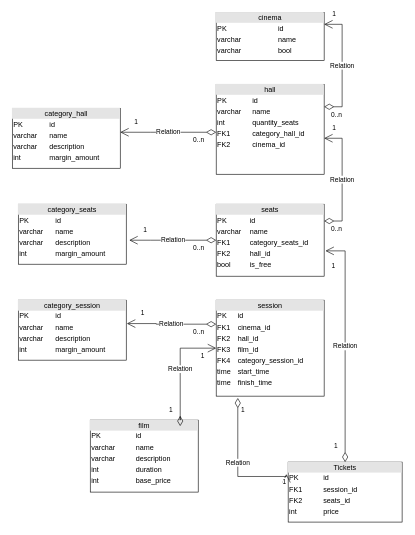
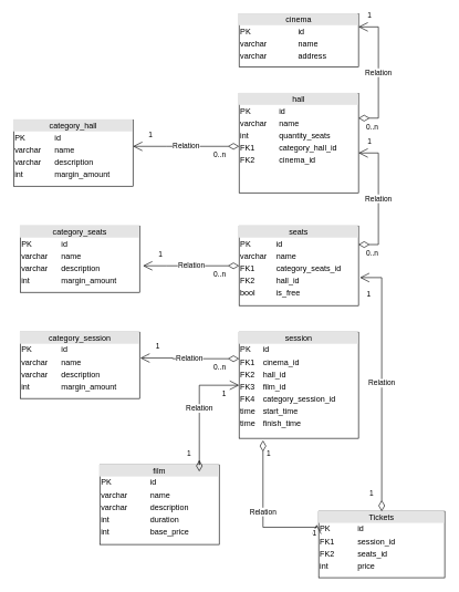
  <mxCell id="0" />
  <mxCell id="1" parent="0" />
  <mxCell id="2" value="&lt;div style=&quot;text-align: center; box-sizing: border-box; width: 100%; background: rgb(228, 228, 228); padding: 2px;&quot;&gt;Tickets&lt;/div&gt;&lt;table style=&quot;width:100%;font-size:1em;&quot; cellpadding=&quot;2&quot; cellspacing=&quot;0&quot;&gt;&lt;tbody&gt;&lt;tr&gt;&lt;td&gt;PK&lt;/td&gt;&lt;td&gt;id&lt;/td&gt;&lt;/tr&gt;&lt;tr&gt;&lt;td&gt;FK1&lt;/td&gt;&lt;td&gt;session_id&lt;/td&gt;&lt;/tr&gt;&lt;tr&gt;&lt;td&gt;FK2&lt;/td&gt;&lt;td&gt;seats_id&lt;/td&gt;&lt;/tr&gt;&lt;tr&gt;&lt;td&gt;int&lt;/td&gt;&lt;td&gt;price&lt;/td&gt;&lt;/tr&gt;&lt;/tbody&gt;&lt;/table&gt;" style="verticalAlign=top;align=left;overflow=fill;html=1;whiteSpace=wrap;" vertex="1" parent="1"><mxGeometry x="480" y="770" width="190" height="100" as="geometry" /></mxCell>
  <mxCell id="3" value="&lt;div style=&quot;text-align: center; box-sizing: border-box; width: 100%; background: rgb(228, 228, 228); padding: 2px;&quot;&gt;category_hall&lt;/div&gt;&lt;table style=&quot;width:100%;font-size:1em;&quot; cellpadding=&quot;2&quot; cellspacing=&quot;0&quot;&gt;&lt;tbody&gt;&lt;tr&gt;&lt;td&gt;PK&lt;/td&gt;&lt;td&gt;id&lt;/td&gt;&lt;/tr&gt;&lt;tr&gt;&lt;td&gt;varchar&lt;/td&gt;&lt;td&gt;name&lt;/td&gt;&lt;/tr&gt;&lt;tr&gt;&lt;td&gt;varchar&lt;/td&gt;&lt;td&gt;description&lt;/td&gt;&lt;/tr&gt;&lt;tr&gt;&lt;td&gt;int&lt;/td&gt;&lt;td&gt;margin_amount&lt;/td&gt;&lt;/tr&gt;&lt;/tbody&gt;&lt;/table&gt;" style="verticalAlign=top;align=left;overflow=fill;html=1;whiteSpace=wrap;" vertex="1" parent="1"><mxGeometry x="20" y="180" width="180" height="100" as="geometry" /></mxCell>
  <mxCell id="4" value="&lt;div style=&quot;text-align: center; box-sizing: border-box; width: 100%; background: rgb(228, 228, 228); padding: 2px;&quot;&gt;category_session&lt;/div&gt;&lt;table style=&quot;width:100%;font-size:1em;&quot; cellpadding=&quot;2&quot; cellspacing=&quot;0&quot;&gt;&lt;tbody&gt;&lt;tr&gt;&lt;td&gt;PK&lt;/td&gt;&lt;td&gt;id&lt;/td&gt;&lt;/tr&gt;&lt;tr&gt;&lt;td&gt;varchar&lt;/td&gt;&lt;td&gt;name&lt;/td&gt;&lt;/tr&gt;&lt;tr&gt;&lt;td&gt;varchar&lt;/td&gt;&lt;td&gt;description&lt;/td&gt;&lt;/tr&gt;&lt;tr&gt;&lt;td&gt;int&lt;/td&gt;&lt;td&gt;margin_amount&lt;/td&gt;&lt;/tr&gt;&lt;/tbody&gt;&lt;/table&gt;" style="verticalAlign=top;align=left;overflow=fill;html=1;whiteSpace=wrap;" vertex="1" parent="1"><mxGeometry x="30" y="500" width="180" height="100" as="geometry" /></mxCell>
  <mxCell id="5" value="&lt;div style=&quot;text-align: center; box-sizing: border-box; width: 100%; background: rgb(228, 228, 228); padding: 2px;&quot;&gt;category_seats&lt;/div&gt;&lt;table style=&quot;width:100%;font-size:1em;&quot; cellpadding=&quot;2&quot; cellspacing=&quot;0&quot;&gt;&lt;tbody&gt;&lt;tr&gt;&lt;td&gt;PK&lt;/td&gt;&lt;td&gt;id&lt;/td&gt;&lt;/tr&gt;&lt;tr&gt;&lt;td&gt;varchar&lt;/td&gt;&lt;td&gt;name&lt;/td&gt;&lt;/tr&gt;&lt;tr&gt;&lt;td&gt;varchar&lt;/td&gt;&lt;td&gt;description&lt;/td&gt;&lt;/tr&gt;&lt;tr&gt;&lt;td&gt;int&lt;/td&gt;&lt;td&gt;margin_amount&lt;/td&gt;&lt;/tr&gt;&lt;/tbody&gt;&lt;/table&gt;" style="verticalAlign=top;align=left;overflow=fill;html=1;whiteSpace=wrap;" vertex="1" parent="1"><mxGeometry x="30" y="340" width="180" height="100" as="geometry" /></mxCell>
- <mxCell id="6" value="&lt;div style=&quot;text-align: center; box-sizing: border-box; width: 100%; background: rgb(228, 228, 228); padding: 2px;&quot;&gt;cinema&lt;/div&gt;&lt;table style=&quot;width:100%;font-size:1em;&quot; cellpadding=&quot;2&quot; cellspacing=&quot;0&quot;&gt;&lt;tbody&gt;&lt;tr&gt;&lt;td&gt;PK&lt;/td&gt;&lt;td&gt;id&lt;/td&gt;&lt;/tr&gt;&lt;tr&gt;&lt;td&gt;varchar&lt;/td&gt;&lt;td&gt;name&lt;/td&gt;&lt;/tr&gt;&lt;tr&gt;&lt;td&gt;varchar&lt;/td&gt;&lt;td&gt;bool&lt;/td&gt;&lt;/tr&gt;&lt;tr&gt;&lt;td&gt;&lt;br&gt;&lt;/td&gt;&lt;td&gt;&lt;/td&gt;&lt;/tr&gt;&lt;/tbody&gt;&lt;/table&gt;" style="verticalAlign=top;align=left;overflow=fill;html=1;whiteSpace=wrap;" vertex="1" parent="1"><mxGeometry x="360" y="20" width="180" height="80" as="geometry" /></mxCell>
+ <mxCell id="6" value="&lt;div style=&quot;text-align: center; box-sizing: border-box; width: 100%; background: rgb(228, 228, 228); padding: 2px;&quot;&gt;cinema&lt;/div&gt;&lt;table style=&quot;width:100%;font-size:1em;&quot; cellpadding=&quot;2&quot; cellspacing=&quot;0&quot;&gt;&lt;tbody&gt;&lt;tr&gt;&lt;td&gt;PK&lt;/td&gt;&lt;td&gt;id&lt;/td&gt;&lt;/tr&gt;&lt;tr&gt;&lt;td&gt;varchar&lt;/td&gt;&lt;td&gt;name&lt;/td&gt;&lt;/tr&gt;&lt;tr&gt;&lt;td&gt;varchar&lt;/td&gt;&lt;td&gt;address&lt;/td&gt;&lt;/tr&gt;&lt;tr&gt;&lt;td&gt;&lt;br&gt;&lt;/td&gt;&lt;td&gt;&lt;/td&gt;&lt;/tr&gt;&lt;/tbody&gt;&lt;/table&gt;" style="verticalAlign=top;align=left;overflow=fill;html=1;whiteSpace=wrap;" vertex="1" parent="1"><mxGeometry x="360" y="20" width="180" height="80" as="geometry" /></mxCell>
  <mxCell id="7" value="&lt;div style=&quot;text-align: center; box-sizing: border-box; width: 100%; background: rgb(228, 228, 228); padding: 2px;&quot;&gt;hall&lt;/div&gt;&lt;table style=&quot;width:100%;font-size:1em;&quot; cellpadding=&quot;2&quot; cellspacing=&quot;0&quot;&gt;&lt;tbody&gt;&lt;tr&gt;&lt;td&gt;PK&lt;/td&gt;&lt;td&gt;id&lt;/td&gt;&lt;/tr&gt;&lt;tr&gt;&lt;td&gt;varchar&lt;/td&gt;&lt;td&gt;name&lt;/td&gt;&lt;/tr&gt;&lt;tr&gt;&lt;td&gt;int&lt;/td&gt;&lt;td&gt;quantity_seats&lt;/td&gt;&lt;/tr&gt;&lt;tr&gt;&lt;td&gt;FK1&lt;/td&gt;&lt;td&gt;category_hall_id&lt;/td&gt;&lt;/tr&gt;&lt;tr&gt;&lt;td&gt;FK2&lt;/td&gt;&lt;td&gt;cinema_id&lt;/td&gt;&lt;/tr&gt;&lt;/tbody&gt;&lt;/table&gt;" style="verticalAlign=top;align=left;overflow=fill;html=1;whiteSpace=wrap;" vertex="1" parent="1"><mxGeometry x="360" y="140" width="180" height="150" as="geometry" /></mxCell>
  <mxCell id="8" value="Relation" style="endArrow=open;html=1;endSize=12;startArrow=diamondThin;startSize=14;startFill=0;edgeStyle=orthogonalEdgeStyle;rounded=0;entryX=1;entryY=0.4;entryDx=0;entryDy=0;entryPerimeter=0;" edge="1" parent="1" target="3"><mxGeometry relative="1" as="geometry"><mxPoint x="360" y="220" as="sourcePoint" /><mxPoint x="620" y="350" as="targetPoint" /><Array as="points"><mxPoint x="250" y="220" /><mxPoint x="250" y="220" /></Array></mxGeometry></mxCell>
  <mxCell id="9" value="0..n" style="edgeLabel;resizable=0;html=1;align=left;verticalAlign=top;" connectable="0" vertex="1" parent="8"><mxGeometry x="-1" relative="1" as="geometry"><mxPoint x="-40" as="offset" /></mxGeometry></mxCell>
  <mxCell id="10" value="1" style="edgeLabel;resizable=0;html=1;align=right;verticalAlign=top;" connectable="0" vertex="1" parent="8"><mxGeometry x="1" relative="1" as="geometry"><mxPoint x="30" y="-30" as="offset" /></mxGeometry></mxCell>
  <mxCell id="11" value="Relation" style="endArrow=open;html=1;endSize=12;startArrow=diamondThin;startSize=14;startFill=0;edgeStyle=orthogonalEdgeStyle;rounded=0;entryX=1;entryY=0.25;entryDx=0;entryDy=0;exitX=1;exitY=0.25;exitDx=0;exitDy=0;" edge="1" parent="1" source="7" target="6"><mxGeometry relative="1" as="geometry"><mxPoint x="510" y="260" as="sourcePoint" /><mxPoint x="370" y="110" as="targetPoint" /><Array as="points"><mxPoint x="570" y="178" /><mxPoint x="570" y="40" /></Array></mxGeometry></mxCell>
  <mxCell id="12" value="0..n" style="edgeLabel;resizable=0;html=1;align=left;verticalAlign=top;" connectable="0" vertex="1" parent="11"><mxGeometry x="-1" relative="1" as="geometry"><mxPoint x="10" as="offset" /></mxGeometry></mxCell>
  <mxCell id="13" value="1" style="edgeLabel;resizable=0;html=1;align=right;verticalAlign=top;" connectable="0" vertex="1" parent="11"><mxGeometry x="1" relative="1" as="geometry"><mxPoint x="20" y="-30" as="offset" /></mxGeometry></mxCell>
  <mxCell id="14" value="&lt;div style=&quot;text-align: center; box-sizing: border-box; width: 100%; background: rgb(228, 228, 228); padding: 2px;&quot;&gt;seats&lt;/div&gt;&lt;table style=&quot;width:100%;font-size:1em;&quot; cellpadding=&quot;2&quot; cellspacing=&quot;0&quot;&gt;&lt;tbody&gt;&lt;tr&gt;&lt;td&gt;PK&lt;/td&gt;&lt;td&gt;id&lt;/td&gt;&lt;/tr&gt;&lt;tr&gt;&lt;td&gt;varchar&lt;/td&gt;&lt;td&gt;name&lt;/td&gt;&lt;/tr&gt;&lt;tr&gt;&lt;td&gt;FK1&lt;/td&gt;&lt;td&gt;category_seats_id&lt;/td&gt;&lt;/tr&gt;&lt;tr&gt;&lt;td&gt;FK2&lt;/td&gt;&lt;td&gt;hall_id&lt;/td&gt;&lt;/tr&gt;&lt;tr&gt;&lt;td&gt;bool&lt;/td&gt;&lt;td&gt;is_free&lt;/td&gt;&lt;/tr&gt;&lt;/tbody&gt;&lt;/table&gt;" style="verticalAlign=top;align=left;overflow=fill;html=1;whiteSpace=wrap;" vertex="1" parent="1"><mxGeometry x="360" y="340" width="180" height="120" as="geometry" /></mxCell>
  <mxCell id="15" value="Relation" style="endArrow=open;html=1;endSize=12;startArrow=diamondThin;startSize=14;startFill=0;edgeStyle=orthogonalEdgeStyle;rounded=0;entryX=1.028;entryY=0.6;entryDx=0;entryDy=0;entryPerimeter=0;" edge="1" parent="1" target="5"><mxGeometry relative="1" as="geometry"><mxPoint x="360" y="400" as="sourcePoint" /><mxPoint x="230" y="300" as="targetPoint" /><Array as="points"><mxPoint x="250" y="400" /><mxPoint x="250" y="400" /></Array></mxGeometry></mxCell>
  <mxCell id="16" value="0..n" style="edgeLabel;resizable=0;html=1;align=left;verticalAlign=top;" connectable="0" vertex="1" parent="15"><mxGeometry x="-1" relative="1" as="geometry"><mxPoint x="-40" as="offset" /></mxGeometry></mxCell>
  <mxCell id="17" value="1" style="edgeLabel;resizable=0;html=1;align=right;verticalAlign=top;" connectable="0" vertex="1" parent="15"><mxGeometry x="1" relative="1" as="geometry"><mxPoint x="30" y="-30" as="offset" /></mxGeometry></mxCell>
  <mxCell id="18" value="Relation" style="endArrow=open;html=1;endSize=12;startArrow=diamondThin;startSize=14;startFill=0;edgeStyle=orthogonalEdgeStyle;rounded=0;entryX=1;entryY=0.25;entryDx=0;entryDy=0;exitX=1;exitY=0.25;exitDx=0;exitDy=0;" edge="1" parent="1"><mxGeometry relative="1" as="geometry"><mxPoint x="540" y="368" as="sourcePoint" /><mxPoint x="540" y="230" as="targetPoint" /><Array as="points"><mxPoint x="570" y="368" /><mxPoint x="570" y="230" /></Array></mxGeometry></mxCell>
  <mxCell id="19" value="0..n" style="edgeLabel;resizable=0;html=1;align=left;verticalAlign=top;" connectable="0" vertex="1" parent="18"><mxGeometry x="-1" relative="1" as="geometry"><mxPoint x="10" as="offset" /></mxGeometry></mxCell>
  <mxCell id="20" value="1" style="edgeLabel;resizable=0;html=1;align=right;verticalAlign=top;" connectable="0" vertex="1" parent="18"><mxGeometry x="1" relative="1" as="geometry"><mxPoint x="20" y="-30" as="offset" /></mxGeometry></mxCell>
  <mxCell id="21" value="&lt;div style=&quot;text-align: center; box-sizing: border-box; width: 100%; background: rgb(228, 228, 228); padding: 2px;&quot;&gt;session&lt;/div&gt;&lt;table style=&quot;width:100%;font-size:1em;&quot; cellpadding=&quot;2&quot; cellspacing=&quot;0&quot;&gt;&lt;tbody&gt;&lt;tr&gt;&lt;td&gt;PK&lt;/td&gt;&lt;td&gt;id&lt;/td&gt;&lt;/tr&gt;&lt;tr&gt;&lt;td&gt;FK1&lt;/td&gt;&lt;td&gt;cinema_id&lt;/td&gt;&lt;/tr&gt;&lt;tr&gt;&lt;td&gt;FK2&lt;/td&gt;&lt;td&gt;hall_id&lt;/td&gt;&lt;/tr&gt;&lt;tr&gt;&lt;td&gt;FK3&lt;/td&gt;&lt;td&gt;film_id&lt;/td&gt;&lt;/tr&gt;&lt;tr&gt;&lt;td&gt;FK4&lt;/td&gt;&lt;td&gt;category_session_id&lt;/td&gt;&lt;/tr&gt;&lt;tr&gt;&lt;td&gt;time&lt;/td&gt;&lt;td&gt;start_time&lt;/td&gt;&lt;/tr&gt;&lt;tr&gt;&lt;td&gt;time&lt;/td&gt;&lt;td&gt;finish_time&lt;/td&gt;&lt;/tr&gt;&lt;/tbody&gt;&lt;/table&gt;" style="verticalAlign=top;align=left;overflow=fill;html=1;whiteSpace=wrap;" vertex="1" parent="1"><mxGeometry x="360" y="500" width="180" height="160" as="geometry" /></mxCell>
  <mxCell id="22" value="&lt;div style=&quot;text-align: center; box-sizing: border-box; width: 100%; background: rgb(228, 228, 228); padding: 2px;&quot;&gt;film&lt;/div&gt;&lt;table style=&quot;width:100%;font-size:1em;&quot; cellpadding=&quot;2&quot; cellspacing=&quot;0&quot;&gt;&lt;tbody&gt;&lt;tr&gt;&lt;td&gt;PK&lt;/td&gt;&lt;td&gt;id&lt;/td&gt;&lt;/tr&gt;&lt;tr&gt;&lt;td&gt;varchar&lt;/td&gt;&lt;td&gt;name&lt;/td&gt;&lt;/tr&gt;&lt;tr&gt;&lt;td&gt;varchar&lt;/td&gt;&lt;td&gt;description&lt;/td&gt;&lt;/tr&gt;&lt;tr&gt;&lt;td&gt;int&lt;/td&gt;&lt;td&gt;duration&lt;/td&gt;&lt;/tr&gt;&lt;tr&gt;&lt;td&gt;int&lt;/td&gt;&lt;td&gt;base_price&lt;/td&gt;&lt;/tr&gt;&lt;/tbody&gt;&lt;/table&gt;" style="verticalAlign=top;align=left;overflow=fill;html=1;whiteSpace=wrap;" vertex="1" parent="1"><mxGeometry x="150" y="700" width="180" height="120" as="geometry" /></mxCell>
  <mxCell id="23" value="Relation" style="endArrow=open;html=1;endSize=12;startArrow=diamondThin;startSize=14;startFill=0;edgeStyle=orthogonalEdgeStyle;rounded=0;entryX=1.006;entryY=0.39;entryDx=0;entryDy=0;entryPerimeter=0;" edge="1" parent="1" target="4"><mxGeometry relative="1" as="geometry"><mxPoint x="360" y="540" as="sourcePoint" /><mxPoint x="210" y="530" as="targetPoint" /><Array as="points"><mxPoint x="260" y="540" /><mxPoint x="260" y="539" /></Array></mxGeometry></mxCell>
  <mxCell id="24" value="0..n" style="edgeLabel;resizable=0;html=1;align=left;verticalAlign=top;" connectable="0" vertex="1" parent="23"><mxGeometry x="-1" relative="1" as="geometry"><mxPoint x="-40" as="offset" /></mxGeometry></mxCell>
  <mxCell id="25" value="1" style="edgeLabel;resizable=0;html=1;align=right;verticalAlign=top;" connectable="0" vertex="1" parent="23"><mxGeometry x="1" relative="1" as="geometry"><mxPoint x="30" y="-30" as="offset" /></mxGeometry></mxCell>
  <mxCell id="26" value="Relation" style="endArrow=open;html=1;endSize=12;startArrow=diamondThin;startSize=14;startFill=0;edgeStyle=orthogonalEdgeStyle;rounded=0;exitX=0.2;exitY=1.019;exitDx=0;exitDy=0;exitPerimeter=0;entryX=-0.016;entryY=0.2;entryDx=0;entryDy=0;entryPerimeter=0;" edge="1" parent="1" source="21" target="2"><mxGeometry relative="1" as="geometry"><mxPoint x="160" y="670" as="sourcePoint" /><mxPoint x="370" y="820" as="targetPoint" /><Array as="points"><mxPoint x="396" y="794" /></Array></mxGeometry></mxCell>
  <mxCell id="27" value="1" style="edgeLabel;resizable=0;html=1;align=left;verticalAlign=top;" connectable="0" vertex="1" parent="26"><mxGeometry x="-1" relative="1" as="geometry"><mxPoint x="4" y="7" as="offset" /></mxGeometry></mxCell>
  <mxCell id="28" value="1" style="edgeLabel;resizable=0;html=1;align=right;verticalAlign=top;" connectable="0" vertex="1" parent="26"><mxGeometry x="1" relative="1" as="geometry" /></mxCell>
  <mxCell id="29" value="Relation" style="endArrow=open;html=1;endSize=12;startArrow=diamondThin;startSize=14;startFill=0;edgeStyle=orthogonalEdgeStyle;rounded=0;entryX=0;entryY=0.5;entryDx=0;entryDy=0;" edge="1" parent="1" target="21"><mxGeometry relative="1" as="geometry"><mxPoint x="300" y="710" as="sourcePoint" /><mxPoint x="691" y="871" as="targetPoint" /><Array as="points"><mxPoint x="300" y="700" /><mxPoint x="300" y="580" /></Array></mxGeometry></mxCell>
  <mxCell id="30" value="1" style="edgeLabel;resizable=0;html=1;align=left;verticalAlign=top;" connectable="0" vertex="1" parent="29"><mxGeometry x="-1" relative="1" as="geometry"><mxPoint x="-20" y="-40" as="offset" /></mxGeometry></mxCell>
  <mxCell id="31" value="1" style="edgeLabel;resizable=0;html=1;align=right;verticalAlign=top;" connectable="0" vertex="1" parent="29"><mxGeometry x="1" relative="1" as="geometry"><mxPoint x="-19" as="offset" /></mxGeometry></mxCell>
  <mxCell id="32" value="Relation" style="endArrow=open;html=1;endSize=12;startArrow=diamondThin;startSize=14;startFill=0;edgeStyle=orthogonalEdgeStyle;rounded=0;exitX=0.5;exitY=0;exitDx=0;exitDy=0;entryX=1.012;entryY=0.648;entryDx=0;entryDy=0;entryPerimeter=0;" edge="1" parent="1" source="2" target="14"><mxGeometry relative="1" as="geometry"><mxPoint x="690" y="710" as="sourcePoint" /><mxPoint x="690" y="420" as="targetPoint" /><Array as="points"><mxPoint x="575" y="418" /></Array></mxGeometry></mxCell>
  <mxCell id="33" value="1" style="edgeLabel;resizable=0;html=1;align=left;verticalAlign=top;" connectable="0" vertex="1" parent="32"><mxGeometry x="-1" relative="1" as="geometry"><mxPoint x="-20" y="-40" as="offset" /></mxGeometry></mxCell>
  <mxCell id="34" value="1" style="edgeLabel;resizable=0;html=1;align=right;verticalAlign=top;" connectable="0" vertex="1" parent="32"><mxGeometry x="1" relative="1" as="geometry"><mxPoint x="17" y="12" as="offset" /></mxGeometry></mxCell>
